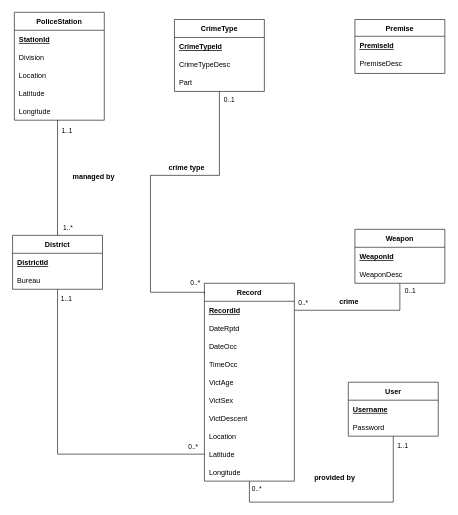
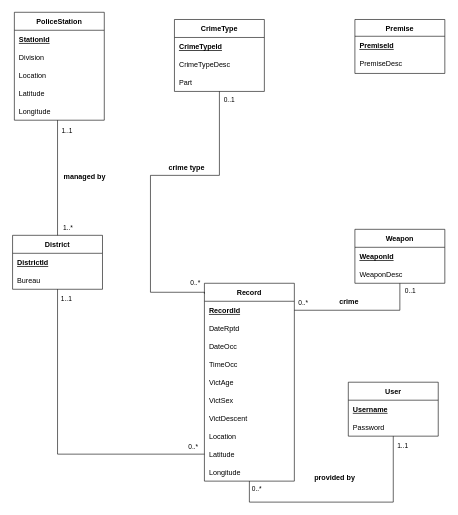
  <mxCell id="0" />
  <mxCell id="1" parent="0" />
  <mxCell id="2" value="User" style="shape=table;startSize=30;container=1;collapsible=1;childLayout=tableLayout;fixedRows=1;rowLines=0;fontStyle=1;align=center;resizeLast=1;" vertex="1" parent="1"><mxGeometry x="580" y="637" width="150" height="90" as="geometry" /></mxCell>
  <mxCell id="3" style="shape=tableRow;horizontal=0;startSize=0;swimlaneHead=0;swimlaneBody=0;fillColor=none;collapsible=0;dropTarget=0;points=[[0,0.5],[1,0.5]];portConstraint=eastwest;top=0;left=0;right=0;bottom=0;" vertex="1" parent="2"><mxGeometry y="30" width="150" height="30" as="geometry" /></mxCell>
  <mxCell id="4" value="Username" style="shape=partialRectangle;connectable=0;fillColor=none;top=0;left=0;bottom=0;right=0;align=left;spacingLeft=6;overflow=hidden;fontStyle=5" vertex="1" parent="3"><mxGeometry width="150" height="30" as="geometry"><mxRectangle width="150" height="30" as="alternateBounds" /></mxGeometry></mxCell>
  <mxCell id="5" value="" style="shape=tableRow;horizontal=0;startSize=0;swimlaneHead=0;swimlaneBody=0;fillColor=none;collapsible=0;dropTarget=0;points=[[0,0.5],[1,0.5]];portConstraint=eastwest;top=0;left=0;right=0;bottom=0;" vertex="1" parent="2"><mxGeometry y="60" width="150" height="30" as="geometry" /></mxCell>
  <mxCell id="6" value="Password" style="shape=partialRectangle;connectable=0;fillColor=none;top=0;left=0;bottom=0;right=0;align=left;spacingLeft=6;overflow=hidden;" vertex="1" parent="5"><mxGeometry width="150" height="30" as="geometry"><mxRectangle width="150" height="30" as="alternateBounds" /></mxGeometry></mxCell>
  <mxCell id="7" value="CrimeType" style="shape=table;startSize=30;container=1;collapsible=1;childLayout=tableLayout;fixedRows=1;rowLines=0;fontStyle=1;align=center;resizeLast=1;" vertex="1" parent="1"><mxGeometry x="290" y="32" width="150" height="120" as="geometry" /></mxCell>
  <mxCell id="8" style="shape=tableRow;horizontal=0;startSize=0;swimlaneHead=0;swimlaneBody=0;fillColor=none;collapsible=0;dropTarget=0;points=[[0,0.5],[1,0.5]];portConstraint=eastwest;top=0;left=0;right=0;bottom=0;" vertex="1" parent="7"><mxGeometry y="30" width="150" height="30" as="geometry" /></mxCell>
  <mxCell id="9" value="CrimeTypeId" style="shape=partialRectangle;connectable=0;fillColor=none;top=0;left=0;bottom=0;right=0;align=left;spacingLeft=6;overflow=hidden;fontStyle=5" vertex="1" parent="8"><mxGeometry width="150" height="30" as="geometry"><mxRectangle width="150" height="30" as="alternateBounds" /></mxGeometry></mxCell>
  <mxCell id="10" value="" style="shape=tableRow;horizontal=0;startSize=0;swimlaneHead=0;swimlaneBody=0;fillColor=none;collapsible=0;dropTarget=0;points=[[0,0.5],[1,0.5]];portConstraint=eastwest;top=0;left=0;right=0;bottom=0;" vertex="1" parent="7"><mxGeometry y="60" width="150" height="30" as="geometry" /></mxCell>
  <mxCell id="11" value="CrimeTypeDesc" style="shape=partialRectangle;connectable=0;fillColor=none;top=0;left=0;bottom=0;right=0;align=left;spacingLeft=6;overflow=hidden;" vertex="1" parent="10"><mxGeometry width="150" height="30" as="geometry"><mxRectangle width="150" height="30" as="alternateBounds" /></mxGeometry></mxCell>
  <mxCell id="12" style="shape=tableRow;horizontal=0;startSize=0;swimlaneHead=0;swimlaneBody=0;fillColor=none;collapsible=0;dropTarget=0;points=[[0,0.5],[1,0.5]];portConstraint=eastwest;top=0;left=0;right=0;bottom=0;" vertex="1" parent="7"><mxGeometry y="90" width="150" height="30" as="geometry" /></mxCell>
  <mxCell id="13" value="Part" style="shape=partialRectangle;connectable=0;fillColor=none;top=0;left=0;bottom=0;right=0;align=left;spacingLeft=6;overflow=hidden;" vertex="1" parent="12"><mxGeometry width="150" height="30" as="geometry"><mxRectangle width="150" height="30" as="alternateBounds" /></mxGeometry></mxCell>
  <mxCell id="14" value="PoliceStation" style="shape=table;startSize=30;container=1;collapsible=1;childLayout=tableLayout;fixedRows=1;rowLines=0;fontStyle=1;align=center;resizeLast=1;" vertex="1" parent="1"><mxGeometry x="23" y="20" width="150" height="180" as="geometry" /></mxCell>
  <mxCell id="15" style="shape=tableRow;horizontal=0;startSize=0;swimlaneHead=0;swimlaneBody=0;fillColor=none;collapsible=0;dropTarget=0;points=[[0,0.5],[1,0.5]];portConstraint=eastwest;top=0;left=0;right=0;bottom=0;" vertex="1" parent="14"><mxGeometry y="30" width="150" height="30" as="geometry" /></mxCell>
  <mxCell id="16" value="StationId" style="shape=partialRectangle;connectable=0;fillColor=none;top=0;left=0;bottom=0;right=0;align=left;spacingLeft=6;overflow=hidden;verticalAlign=middle;fontStyle=5" vertex="1" parent="15"><mxGeometry width="150" height="30" as="geometry"><mxRectangle width="150" height="30" as="alternateBounds" /></mxGeometry></mxCell>
  <mxCell id="17" value="" style="shape=tableRow;horizontal=0;startSize=0;swimlaneHead=0;swimlaneBody=0;fillColor=none;collapsible=0;dropTarget=0;points=[[0,0.5],[1,0.5]];portConstraint=eastwest;top=0;left=0;right=0;bottom=0;" vertex="1" parent="14"><mxGeometry y="60" width="150" height="30" as="geometry" /></mxCell>
  <mxCell id="18" value="Division" style="shape=partialRectangle;connectable=0;fillColor=none;top=0;left=0;bottom=0;right=0;align=left;spacingLeft=6;overflow=hidden;verticalAlign=middle;" vertex="1" parent="17"><mxGeometry width="150" height="30" as="geometry"><mxRectangle width="150" height="30" as="alternateBounds" /></mxGeometry></mxCell>
  <mxCell id="19" style="shape=tableRow;horizontal=0;startSize=0;swimlaneHead=0;swimlaneBody=0;fillColor=none;collapsible=0;dropTarget=0;points=[[0,0.5],[1,0.5]];portConstraint=eastwest;top=0;left=0;right=0;bottom=0;" vertex="1" parent="14"><mxGeometry y="90" width="150" height="30" as="geometry" /></mxCell>
  <mxCell id="20" value="Location" style="shape=partialRectangle;connectable=0;fillColor=none;top=0;left=0;bottom=0;right=0;align=left;spacingLeft=6;overflow=hidden;" vertex="1" parent="19"><mxGeometry width="150" height="30" as="geometry"><mxRectangle width="150" height="30" as="alternateBounds" /></mxGeometry></mxCell>
  <mxCell id="21" style="shape=tableRow;horizontal=0;startSize=0;swimlaneHead=0;swimlaneBody=0;fillColor=none;collapsible=0;dropTarget=0;points=[[0,0.5],[1,0.5]];portConstraint=eastwest;top=0;left=0;right=0;bottom=0;" vertex="1" parent="14"><mxGeometry y="120" width="150" height="30" as="geometry" /></mxCell>
  <mxCell id="22" value="Latitude" style="shape=partialRectangle;connectable=0;fillColor=none;top=0;left=0;bottom=0;right=0;align=left;spacingLeft=6;overflow=hidden;" vertex="1" parent="21"><mxGeometry width="150" height="30" as="geometry"><mxRectangle width="150" height="30" as="alternateBounds" /></mxGeometry></mxCell>
  <mxCell id="23" style="shape=tableRow;horizontal=0;startSize=0;swimlaneHead=0;swimlaneBody=0;fillColor=none;collapsible=0;dropTarget=0;points=[[0,0.5],[1,0.5]];portConstraint=eastwest;top=0;left=0;right=0;bottom=0;" vertex="1" parent="14"><mxGeometry y="150" width="150" height="30" as="geometry" /></mxCell>
  <mxCell id="24" value="Longitude" style="shape=partialRectangle;connectable=0;fillColor=none;top=0;left=0;bottom=0;right=0;align=left;spacingLeft=6;overflow=hidden;" vertex="1" parent="23"><mxGeometry width="150" height="30" as="geometry"><mxRectangle width="150" height="30" as="alternateBounds" /></mxGeometry></mxCell>
  <mxCell id="25" value="Weapon" style="shape=table;startSize=30;container=1;collapsible=1;childLayout=tableLayout;fixedRows=1;rowLines=0;fontStyle=1;align=center;resizeLast=1;" vertex="1" parent="1"><mxGeometry x="591" y="382" width="150" height="90" as="geometry" /></mxCell>
  <mxCell id="26" style="shape=tableRow;horizontal=0;startSize=0;swimlaneHead=0;swimlaneBody=0;fillColor=none;collapsible=0;dropTarget=0;points=[[0,0.5],[1,0.5]];portConstraint=eastwest;top=0;left=0;right=0;bottom=0;" vertex="1" parent="25"><mxGeometry y="30" width="150" height="30" as="geometry" /></mxCell>
  <mxCell id="27" value="WeaponId" style="shape=partialRectangle;connectable=0;fillColor=none;top=0;left=0;bottom=0;right=0;align=left;spacingLeft=6;overflow=hidden;fontStyle=5" vertex="1" parent="26"><mxGeometry width="150" height="30" as="geometry"><mxRectangle width="150" height="30" as="alternateBounds" /></mxGeometry></mxCell>
  <mxCell id="28" value="" style="shape=tableRow;horizontal=0;startSize=0;swimlaneHead=0;swimlaneBody=0;fillColor=none;collapsible=0;dropTarget=0;points=[[0,0.5],[1,0.5]];portConstraint=eastwest;top=0;left=0;right=0;bottom=0;" vertex="1" parent="25"><mxGeometry y="60" width="150" height="30" as="geometry" /></mxCell>
  <mxCell id="29" value="WeaponDesc" style="shape=partialRectangle;connectable=0;fillColor=none;top=0;left=0;bottom=0;right=0;align=left;spacingLeft=6;overflow=hidden;" vertex="1" parent="28"><mxGeometry width="150" height="30" as="geometry"><mxRectangle width="150" height="30" as="alternateBounds" /></mxGeometry></mxCell>
  <mxCell id="30" value="District" style="shape=table;startSize=30;container=1;collapsible=1;childLayout=tableLayout;fixedRows=1;rowLines=0;fontStyle=1;align=center;resizeLast=1;" vertex="1" parent="1"><mxGeometry x="20" y="392" width="150" height="90" as="geometry" /></mxCell>
  <mxCell id="31" style="shape=tableRow;horizontal=0;startSize=0;swimlaneHead=0;swimlaneBody=0;fillColor=none;collapsible=0;dropTarget=0;points=[[0,0.5],[1,0.5]];portConstraint=eastwest;top=0;left=0;right=0;bottom=0;" vertex="1" parent="30"><mxGeometry y="30" width="150" height="30" as="geometry" /></mxCell>
  <mxCell id="32" value="DistrictId" style="shape=partialRectangle;connectable=0;fillColor=none;top=0;left=0;bottom=0;right=0;align=left;spacingLeft=6;overflow=hidden;fontStyle=5" vertex="1" parent="31"><mxGeometry width="150" height="30" as="geometry"><mxRectangle width="150" height="30" as="alternateBounds" /></mxGeometry></mxCell>
  <mxCell id="33" value="" style="shape=tableRow;horizontal=0;startSize=0;swimlaneHead=0;swimlaneBody=0;fillColor=none;collapsible=0;dropTarget=0;points=[[0,0.5],[1,0.5]];portConstraint=eastwest;top=0;left=0;right=0;bottom=0;" vertex="1" parent="30"><mxGeometry y="60" width="150" height="30" as="geometry" /></mxCell>
  <mxCell id="34" value="Bureau" style="shape=partialRectangle;connectable=0;fillColor=none;top=0;left=0;bottom=0;right=0;align=left;spacingLeft=6;overflow=hidden;" vertex="1" parent="33"><mxGeometry width="150" height="30" as="geometry"><mxRectangle width="150" height="30" as="alternateBounds" /></mxGeometry></mxCell>
  <mxCell id="35" value="Premise" style="shape=table;startSize=28;container=1;collapsible=1;childLayout=tableLayout;fixedRows=1;rowLines=0;fontStyle=1;align=center;resizeLast=1;" vertex="1" parent="1"><mxGeometry x="591" y="32" width="150" height="90" as="geometry" /></mxCell>
  <mxCell id="36" style="shape=tableRow;horizontal=0;startSize=0;swimlaneHead=0;swimlaneBody=0;fillColor=none;collapsible=0;dropTarget=0;points=[[0,0.5],[1,0.5]];portConstraint=eastwest;top=0;left=0;right=0;bottom=0;fontStyle=0" vertex="1" parent="35"><mxGeometry y="28" width="150" height="30" as="geometry" /></mxCell>
  <mxCell id="37" value="PremiseId" style="shape=partialRectangle;connectable=0;fillColor=none;top=0;left=0;bottom=0;right=0;align=left;spacingLeft=6;overflow=hidden;fontStyle=5" vertex="1" parent="36"><mxGeometry width="150" height="30" as="geometry"><mxRectangle width="150" height="30" as="alternateBounds" /></mxGeometry></mxCell>
  <mxCell id="38" value="" style="shape=tableRow;horizontal=0;startSize=0;swimlaneHead=0;swimlaneBody=0;fillColor=none;collapsible=0;dropTarget=0;points=[[0,0.5],[1,0.5]];portConstraint=eastwest;top=0;left=0;right=0;bottom=0;" vertex="1" parent="35"><mxGeometry y="58" width="150" height="30" as="geometry" /></mxCell>
  <mxCell id="39" value="PremiseDesc" style="shape=partialRectangle;connectable=0;fillColor=none;top=0;left=0;bottom=0;right=0;align=left;spacingLeft=6;overflow=hidden;" vertex="1" parent="38"><mxGeometry width="150" height="30" as="geometry"><mxRectangle width="150" height="30" as="alternateBounds" /></mxGeometry></mxCell>
  <mxCell id="40" value="Record" style="shape=table;startSize=30;container=1;collapsible=1;childLayout=tableLayout;fixedRows=1;rowLines=0;fontStyle=1;align=center;resizeLast=1;" vertex="1" parent="1"><mxGeometry x="340" y="472" width="150" height="330" as="geometry" /></mxCell>
  <mxCell id="41" style="shape=tableRow;horizontal=0;startSize=0;swimlaneHead=0;swimlaneBody=0;fillColor=none;collapsible=0;dropTarget=0;points=[[0,0.5],[1,0.5]];portConstraint=eastwest;top=0;left=0;right=0;bottom=0;" vertex="1" parent="40"><mxGeometry y="30" width="150" height="30" as="geometry" /></mxCell>
  <mxCell id="42" value="RecordId" style="shape=partialRectangle;connectable=0;fillColor=none;top=0;left=0;bottom=0;right=0;align=left;spacingLeft=6;overflow=hidden;fontStyle=5" vertex="1" parent="41"><mxGeometry width="150" height="30" as="geometry"><mxRectangle width="150" height="30" as="alternateBounds" /></mxGeometry></mxCell>
  <mxCell id="43" value="" style="shape=tableRow;horizontal=0;startSize=0;swimlaneHead=0;swimlaneBody=0;fillColor=none;collapsible=0;dropTarget=0;points=[[0,0.5],[1,0.5]];portConstraint=eastwest;top=0;left=0;right=0;bottom=0;" vertex="1" parent="40"><mxGeometry y="60" width="150" height="30" as="geometry" /></mxCell>
  <mxCell id="44" value="DateRptd" style="shape=partialRectangle;connectable=0;fillColor=none;top=0;left=0;bottom=0;right=0;align=left;spacingLeft=6;overflow=hidden;" vertex="1" parent="43"><mxGeometry width="150" height="30" as="geometry"><mxRectangle width="150" height="30" as="alternateBounds" /></mxGeometry></mxCell>
  <mxCell id="45" value="" style="shape=tableRow;horizontal=0;startSize=0;swimlaneHead=0;swimlaneBody=0;fillColor=none;collapsible=0;dropTarget=0;points=[[0,0.5],[1,0.5]];portConstraint=eastwest;top=0;left=0;right=0;bottom=0;" vertex="1" parent="40"><mxGeometry y="90" width="150" height="30" as="geometry" /></mxCell>
  <mxCell id="46" value="DateOcc" style="shape=partialRectangle;connectable=0;fillColor=none;top=0;left=0;bottom=0;right=0;align=left;spacingLeft=6;overflow=hidden;" vertex="1" parent="45"><mxGeometry width="150" height="30" as="geometry"><mxRectangle width="150" height="30" as="alternateBounds" /></mxGeometry></mxCell>
  <mxCell id="47" value="" style="shape=tableRow;horizontal=0;startSize=0;swimlaneHead=0;swimlaneBody=0;fillColor=none;collapsible=0;dropTarget=0;points=[[0,0.5],[1,0.5]];portConstraint=eastwest;top=0;left=0;right=0;bottom=0;" vertex="1" parent="40"><mxGeometry y="120" width="150" height="30" as="geometry" /></mxCell>
  <mxCell id="48" value="TimeOcc" style="shape=partialRectangle;connectable=0;fillColor=none;top=0;left=0;bottom=0;right=0;align=left;spacingLeft=6;overflow=hidden;" vertex="1" parent="47"><mxGeometry width="150" height="30" as="geometry"><mxRectangle width="150" height="30" as="alternateBounds" /></mxGeometry></mxCell>
  <mxCell id="49" style="shape=tableRow;horizontal=0;startSize=0;swimlaneHead=0;swimlaneBody=0;fillColor=none;collapsible=0;dropTarget=0;points=[[0,0.5],[1,0.5]];portConstraint=eastwest;top=0;left=0;right=0;bottom=0;" vertex="1" parent="40"><mxGeometry y="150" width="150" height="30" as="geometry" /></mxCell>
  <mxCell id="50" value="VictAge" style="shape=partialRectangle;connectable=0;fillColor=none;top=0;left=0;bottom=0;right=0;align=left;spacingLeft=6;overflow=hidden;" vertex="1" parent="49"><mxGeometry width="150" height="30" as="geometry"><mxRectangle width="150" height="30" as="alternateBounds" /></mxGeometry></mxCell>
  <mxCell id="51" style="shape=tableRow;horizontal=0;startSize=0;swimlaneHead=0;swimlaneBody=0;fillColor=none;collapsible=0;dropTarget=0;points=[[0,0.5],[1,0.5]];portConstraint=eastwest;top=0;left=0;right=0;bottom=0;" vertex="1" parent="40"><mxGeometry y="180" width="150" height="30" as="geometry" /></mxCell>
  <mxCell id="52" value="VictSex" style="shape=partialRectangle;connectable=0;fillColor=none;top=0;left=0;bottom=0;right=0;align=left;spacingLeft=6;overflow=hidden;" vertex="1" parent="51"><mxGeometry width="150" height="30" as="geometry"><mxRectangle width="150" height="30" as="alternateBounds" /></mxGeometry></mxCell>
  <mxCell id="53" style="shape=tableRow;horizontal=0;startSize=0;swimlaneHead=0;swimlaneBody=0;fillColor=none;collapsible=0;dropTarget=0;points=[[0,0.5],[1,0.5]];portConstraint=eastwest;top=0;left=0;right=0;bottom=0;" vertex="1" parent="40"><mxGeometry y="210" width="150" height="30" as="geometry" /></mxCell>
  <mxCell id="54" value="VictDescent" style="shape=partialRectangle;connectable=0;fillColor=none;top=0;left=0;bottom=0;right=0;align=left;spacingLeft=6;overflow=hidden;" vertex="1" parent="53"><mxGeometry width="150" height="30" as="geometry"><mxRectangle width="150" height="30" as="alternateBounds" /></mxGeometry></mxCell>
  <mxCell id="55" style="shape=tableRow;horizontal=0;startSize=0;swimlaneHead=0;swimlaneBody=0;fillColor=none;collapsible=0;dropTarget=0;points=[[0,0.5],[1,0.5]];portConstraint=eastwest;top=0;left=0;right=0;bottom=0;" vertex="1" parent="40"><mxGeometry y="240" width="150" height="30" as="geometry" /></mxCell>
  <mxCell id="56" value="Location" style="shape=partialRectangle;connectable=0;fillColor=none;top=0;left=0;bottom=0;right=0;align=left;spacingLeft=6;overflow=hidden;" vertex="1" parent="55"><mxGeometry width="150" height="30" as="geometry"><mxRectangle width="150" height="30" as="alternateBounds" /></mxGeometry></mxCell>
  <mxCell id="57" style="shape=tableRow;horizontal=0;startSize=0;swimlaneHead=0;swimlaneBody=0;fillColor=none;collapsible=0;dropTarget=0;points=[[0,0.5],[1,0.5]];portConstraint=eastwest;top=0;left=0;right=0;bottom=0;" vertex="1" parent="40"><mxGeometry y="270" width="150" height="30" as="geometry" /></mxCell>
  <mxCell id="58" value="Latitude" style="shape=partialRectangle;connectable=0;fillColor=none;top=0;left=0;bottom=0;right=0;align=left;spacingLeft=6;overflow=hidden;" vertex="1" parent="57"><mxGeometry width="150" height="30" as="geometry"><mxRectangle width="150" height="30" as="alternateBounds" /></mxGeometry></mxCell>
  <mxCell id="59" style="shape=tableRow;horizontal=0;startSize=0;swimlaneHead=0;swimlaneBody=0;fillColor=none;collapsible=0;dropTarget=0;points=[[0,0.5],[1,0.5]];portConstraint=eastwest;top=0;left=0;right=0;bottom=0;" vertex="1" parent="40"><mxGeometry y="300" width="150" height="30" as="geometry" /></mxCell>
  <mxCell id="60" value="Longitude" style="shape=partialRectangle;connectable=0;fillColor=none;top=0;left=0;bottom=0;right=0;align=left;spacingLeft=6;overflow=hidden;" vertex="1" parent="59"><mxGeometry width="150" height="30" as="geometry"><mxRectangle width="150" height="30" as="alternateBounds" /></mxGeometry></mxCell>
  <mxCell id="61" value="" style="endArrow=none;html=1;edgeStyle=orthogonalEdgeStyle;rounded=0;exitX=0.48;exitY=1;exitDx=0;exitDy=0;exitPerimeter=0;entryX=0.5;entryY=0;entryDx=0;entryDy=0;" edge="1" parent="1" source="23" target="30"><mxGeometry relative="1" as="geometry"><mxPoint x="90" y="212" as="sourcePoint" /><mxPoint x="200" y="332" as="targetPoint" /></mxGeometry></mxCell>
  <mxCell id="62" value="1..1" style="edgeLabel;resizable=0;html=1;align=left;verticalAlign=bottom;" connectable="0" vertex="1" parent="61"><mxGeometry x="-1" relative="1" as="geometry"><mxPoint x="5" y="26" as="offset" /></mxGeometry></mxCell>
  <mxCell id="63" value="1..*" style="edgeLabel;resizable=0;html=1;align=right;verticalAlign=bottom;" connectable="0" vertex="1" parent="61"><mxGeometry x="1" relative="1" as="geometry"><mxPoint x="26" y="-4" as="offset" /></mxGeometry></mxCell>
- <mxCell id="64" value="managed by" style="text;align=center;fontStyle=1;verticalAlign=middle;spacingLeft=3;spacingRight=3;strokeColor=none;rotatable=0;points=[[0,0.5],[1,0.5]];portConstraint=eastwest;html=1;" vertex="1" parent="1"><mxGeometry x="115" y="282" width="80" height="26" as="geometry" /></mxCell>
+ <mxCell id="64" value="managed by" style="text;align=center;fontStyle=1;verticalAlign=middle;spacingLeft=3;spacingRight=3;strokeColor=none;rotatable=0;points=[[0,0.5],[1,0.5]];portConstraint=eastwest;html=1;" vertex="1" parent="1"><mxGeometry x="100" y="282" width="80" height="26" as="geometry" /></mxCell>
  <mxCell id="65" value="" style="endArrow=none;html=1;edgeStyle=orthogonalEdgeStyle;rounded=0;exitX=0.5;exitY=1;exitDx=0;exitDy=0;exitPerimeter=0;entryX=0;entryY=0.5;entryDx=0;entryDy=0;" edge="1" parent="1" source="33" target="57"><mxGeometry relative="1" as="geometry"><mxPoint x="97.5" y="532" as="sourcePoint" /><mxPoint x="97.5" y="724" as="targetPoint" /></mxGeometry></mxCell>
  <mxCell id="66" value="1..1" style="edgeLabel;resizable=0;html=1;align=left;verticalAlign=bottom;" connectable="0" vertex="1" parent="65"><mxGeometry x="-1" relative="1" as="geometry"><mxPoint x="4" y="24" as="offset" /></mxGeometry></mxCell>
  <mxCell id="67" value="0..*" style="edgeLabel;resizable=0;html=1;align=right;verticalAlign=bottom;" connectable="0" vertex="1" parent="65"><mxGeometry x="1" relative="1" as="geometry"><mxPoint x="-10" y="-4" as="offset" /></mxGeometry></mxCell>
  <mxCell id="68" value="" style="endArrow=none;html=1;edgeStyle=orthogonalEdgeStyle;rounded=0;entryX=0.5;entryY=1;entryDx=0;entryDy=0;entryPerimeter=0;exitX=0.5;exitY=1;exitDx=0;exitDy=0;exitPerimeter=0;" edge="1" parent="1" source="5" target="59"><mxGeometry relative="1" as="geometry"><mxPoint x="670" y="747" as="sourcePoint" /><mxPoint x="380" y="737" as="targetPoint" /><Array as="points"><mxPoint x="655" y="837" /><mxPoint x="415" y="837" /></Array></mxGeometry></mxCell>
  <mxCell id="69" value="1..1" style="edgeLabel;resizable=0;html=1;align=left;verticalAlign=bottom;" connectable="0" vertex="1" parent="68"><mxGeometry x="-1" relative="1" as="geometry"><mxPoint x="5" y="25" as="offset" /></mxGeometry></mxCell>
  <mxCell id="70" value="0..*" style="edgeLabel;resizable=0;html=1;align=right;verticalAlign=bottom;" connectable="0" vertex="1" parent="68"><mxGeometry x="1" relative="1" as="geometry"><mxPoint x="21" y="21" as="offset" /></mxGeometry></mxCell>
  <mxCell id="71" value="provided by" style="text;align=center;fontStyle=1;verticalAlign=middle;spacingLeft=3;spacingRight=3;strokeColor=none;rotatable=0;points=[[0,0.5],[1,0.5]];portConstraint=eastwest;html=1;" vertex="1" parent="1"><mxGeometry x="517" y="783" width="80" height="26" as="geometry" /></mxCell>
  <mxCell id="72" value="" style="endArrow=none;html=1;edgeStyle=orthogonalEdgeStyle;rounded=0;exitX=1;exitY=0.5;exitDx=0;exitDy=0;entryX=0.5;entryY=1;entryDx=0;entryDy=0;entryPerimeter=0;" edge="1" parent="1" source="41" target="28"><mxGeometry relative="1" as="geometry"><mxPoint x="510" y="392" as="sourcePoint" /><mxPoint x="666" y="475" as="targetPoint" /><Array as="points"><mxPoint x="666" y="517" /></Array></mxGeometry></mxCell>
  <mxCell id="73" value="0..*" style="edgeLabel;resizable=0;html=1;align=left;verticalAlign=bottom;" connectable="0" vertex="1" parent="72"><mxGeometry x="-1" relative="1" as="geometry"><mxPoint x="5" y="-4" as="offset" /></mxGeometry></mxCell>
  <mxCell id="74" value="0..1" style="edgeLabel;resizable=0;html=1;align=right;verticalAlign=bottom;" connectable="0" vertex="1" parent="72"><mxGeometry x="1" relative="1" as="geometry"><mxPoint x="27" y="21" as="offset" /></mxGeometry></mxCell>
  <mxCell id="75" value="crime" style="text;align=center;fontStyle=1;verticalAlign=middle;spacingLeft=3;spacingRight=3;strokeColor=none;rotatable=0;points=[[0,0.5],[1,0.5]];portConstraint=eastwest;html=1;" vertex="1" parent="1"><mxGeometry x="541" y="490" width="80" height="26" as="geometry" /></mxCell>
  <mxCell id="76" value="" style="endArrow=none;html=1;edgeStyle=orthogonalEdgeStyle;rounded=0;entryX=0.5;entryY=1;entryDx=0;entryDy=0;entryPerimeter=0;exitX=0;exitY=0.052;exitDx=0;exitDy=0;exitPerimeter=0;" edge="1" parent="1" source="40" target="12"><mxGeometry relative="1" as="geometry"><mxPoint x="250" y="567" as="sourcePoint" /><mxPoint x="300" y="212" as="targetPoint" /><Array as="points"><mxPoint x="340" y="487" /><mxPoint x="250" y="487" /><mxPoint x="250" y="292" /><mxPoint x="365" y="292" /></Array></mxGeometry></mxCell>
  <mxCell id="77" value="0..*" style="edgeLabel;resizable=0;html=1;align=left;verticalAlign=bottom;" connectable="0" vertex="1" parent="76"><mxGeometry x="-1" relative="1" as="geometry"><mxPoint x="-25" y="-9" as="offset" /></mxGeometry></mxCell>
  <mxCell id="78" value="0..1" style="edgeLabel;resizable=0;html=1;align=right;verticalAlign=bottom;" connectable="0" vertex="1" parent="76"><mxGeometry x="1" relative="1" as="geometry"><mxPoint x="26" y="22" as="offset" /></mxGeometry></mxCell>
  <mxCell id="79" value="crime type" style="text;align=center;fontStyle=1;verticalAlign=middle;spacingLeft=3;spacingRight=3;strokeColor=none;rotatable=0;points=[[0,0.5],[1,0.5]];portConstraint=eastwest;html=1;" vertex="1" parent="1"><mxGeometry x="270" y="266" width="80" height="26" as="geometry" /></mxCell>
